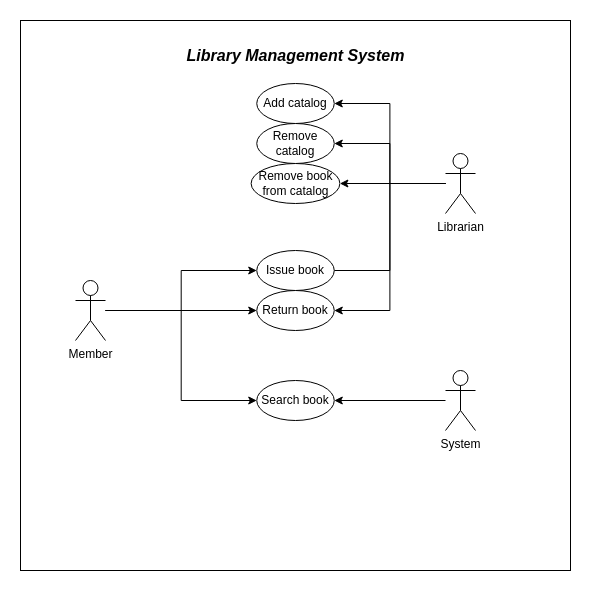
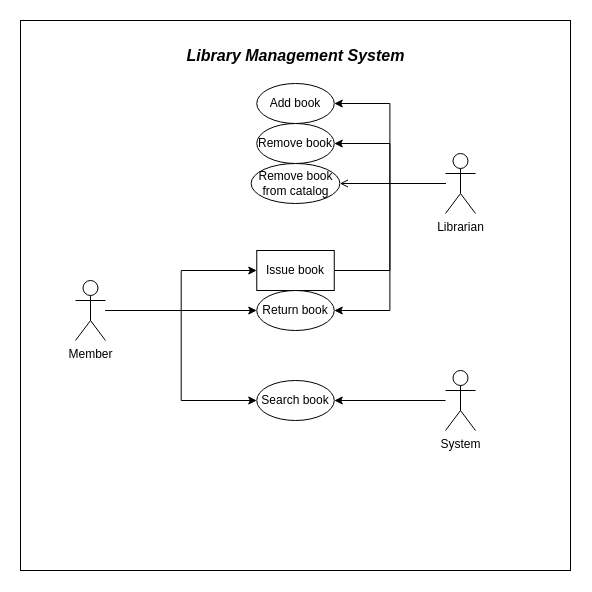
  <mxCell id="0" />
  <mxCell id="1" parent="0" />
  <mxCell id="2" value="" style="whiteSpace=wrap;html=1;aspect=fixed;" vertex="1" parent="1"><mxGeometry x="20" y="20" width="550" height="550" as="geometry" /></mxCell>
  <mxCell id="3" value="&lt;font face=&quot;Helvetica&quot;&gt;&lt;i&gt;&lt;font style=&quot;font-size: 16px&quot;&gt;&lt;b&gt;Library Management System&lt;/b&gt;&lt;/font&gt;&lt;/i&gt;&lt;/font&gt;" style="text;html=1;strokeColor=none;fillColor=none;align=center;verticalAlign=middle;whiteSpace=wrap;rounded=0;" vertex="1" parent="1"><mxGeometry x="167.5" y="30" width="255" height="50" as="geometry" /></mxCell>
  <mxCell id="4" style="edgeStyle=orthogonalEdgeStyle;rounded=0;orthogonalLoop=1;jettySize=auto;html=1;entryX=1;entryY=0.5;entryDx=0;entryDy=0;" edge="1" parent="1" source="9" target="16"><mxGeometry relative="1" as="geometry" /></mxCell>
  <mxCell id="5" style="edgeStyle=orthogonalEdgeStyle;rounded=0;orthogonalLoop=1;jettySize=auto;html=1;entryX=1;entryY=0.5;entryDx=0;entryDy=0;" edge="1" parent="1" source="9" target="17"><mxGeometry relative="1" as="geometry" /></mxCell>
- <mxCell id="6" style="edgeStyle=orthogonalEdgeStyle;rounded=0;orthogonalLoop=1;jettySize=auto;html=1;entryX=1;entryY=0.5;entryDx=0;entryDy=0;" edge="1" parent="1" source="9" target="18"><mxGeometry relative="1" as="geometry" /></mxCell>
+ <mxCell id="6" style="edgeStyle=orthogonalEdgeStyle;rounded=0;orthogonalLoop=1;jettySize=auto;html=1;entryX=1;entryY=0.5;entryDx=0;entryDy=0;endArrow=open;" edge="1" parent="1" source="9" target="18"><mxGeometry relative="1" as="geometry" /></mxCell>
  <mxCell id="7" style="edgeStyle=orthogonalEdgeStyle;rounded=0;orthogonalLoop=1;jettySize=auto;html=1;entryX=1;entryY=0.5;entryDx=0;entryDy=0;" edge="1" parent="1" source="9" target="15"><mxGeometry relative="1" as="geometry" /></mxCell>
  <mxCell id="8" style="edgeStyle=orthogonalEdgeStyle;rounded=0;orthogonalLoop=1;jettySize=auto;html=1;entryX=1;entryY=0.5;entryDx=0;entryDy=0;endArrow=none;" edge="1" parent="1" source="9" target="14"><mxGeometry relative="1" as="geometry" /></mxCell>
  <mxCell id="9" value="&lt;div&gt;Librarian&lt;/div&gt;&lt;div&gt;&lt;br&gt;&lt;/div&gt;" style="shape=umlActor;verticalLabelPosition=bottom;verticalAlign=top;html=1;" vertex="1" parent="1"><mxGeometry x="445" y="153" width="30" height="60" as="geometry" /></mxCell>
  <mxCell id="10" style="edgeStyle=orthogonalEdgeStyle;rounded=0;orthogonalLoop=1;jettySize=auto;html=1;entryX=0;entryY=0.5;entryDx=0;entryDy=0;" edge="1" parent="1" source="13" target="14"><mxGeometry relative="1" as="geometry" /></mxCell>
  <mxCell id="11" style="edgeStyle=orthogonalEdgeStyle;rounded=0;orthogonalLoop=1;jettySize=auto;html=1;entryX=0;entryY=0.5;entryDx=0;entryDy=0;" edge="1" parent="1" source="13" target="21"><mxGeometry relative="1" as="geometry" /></mxCell>
  <mxCell id="12" style="edgeStyle=orthogonalEdgeStyle;rounded=0;orthogonalLoop=1;jettySize=auto;html=1;entryX=0;entryY=0.5;entryDx=0;entryDy=0;" edge="1" parent="1" source="13" target="15"><mxGeometry relative="1" as="geometry" /></mxCell>
  <mxCell id="13" value="&lt;div&gt;Member&lt;/div&gt;" style="shape=umlActor;verticalLabelPosition=bottom;verticalAlign=top;html=1;" vertex="1" parent="1"><mxGeometry x="75" y="280" width="30" height="60" as="geometry" /></mxCell>
- <mxCell id="14" value="&lt;div&gt;Issue book&lt;/div&gt;" style="ellipse;whiteSpace=wrap;html=1;" vertex="1" parent="1"><mxGeometry x="256.26" y="250" width="77.5" height="40" as="geometry" /></mxCell>
+ <mxCell id="14" value="&lt;div&gt;Issue book&lt;/div&gt;" style="whiteSpace=wrap;html=1;rounded=0;" vertex="1" parent="1"><mxGeometry x="256.26" y="250" width="77.5" height="40" as="geometry" /></mxCell>
  <mxCell id="15" value="&lt;div&gt;Return book&lt;/div&gt;" style="ellipse;whiteSpace=wrap;html=1;" vertex="1" parent="1"><mxGeometry x="256.26" y="290" width="77.5" height="40" as="geometry" /></mxCell>
- <mxCell id="16" value="&lt;div&gt;Add catalog&lt;/div&gt;" style="ellipse;whiteSpace=wrap;html=1;" vertex="1" parent="1"><mxGeometry x="256.25" y="83" width="77.5" height="40" as="geometry" /></mxCell>
- <mxCell id="17" value="&lt;div&gt;Remove catalog&lt;/div&gt;" style="ellipse;whiteSpace=wrap;html=1;" vertex="1" parent="1"><mxGeometry x="256.25" y="123" width="77.5" height="40" as="geometry" /></mxCell>
+ <mxCell id="16" value="&lt;div&gt;Add book&lt;/div&gt;" style="ellipse;whiteSpace=wrap;html=1;" vertex="1" parent="1"><mxGeometry x="256.25" y="83" width="77.5" height="40" as="geometry" /></mxCell>
+ <mxCell id="17" value="&lt;div&gt;Remove book&lt;/div&gt;" style="ellipse;whiteSpace=wrap;html=1;" vertex="1" parent="1"><mxGeometry x="256.25" y="123" width="77.5" height="40" as="geometry" /></mxCell>
  <mxCell id="18" value="&lt;div&gt;Remove book from catalog&lt;/div&gt;" style="ellipse;whiteSpace=wrap;html=1;" vertex="1" parent="1"><mxGeometry x="250.63" y="163" width="88.75" height="40" as="geometry" /></mxCell>
  <mxCell id="19" style="edgeStyle=orthogonalEdgeStyle;rounded=0;orthogonalLoop=1;jettySize=auto;html=1;entryX=1;entryY=0.5;entryDx=0;entryDy=0;" edge="1" parent="1" source="20" target="21"><mxGeometry relative="1" as="geometry" /></mxCell>
  <mxCell id="20" value="&lt;div&gt;System&lt;/div&gt;" style="shape=umlActor;verticalLabelPosition=bottom;verticalAlign=top;html=1;" vertex="1" parent="1"><mxGeometry x="445" y="370" width="30" height="60" as="geometry" /></mxCell>
  <mxCell id="21" value="&lt;div&gt;Search book&lt;/div&gt;" style="ellipse;whiteSpace=wrap;html=1;" vertex="1" parent="1"><mxGeometry x="256.26" y="380" width="77.5" height="40" as="geometry" /></mxCell>
